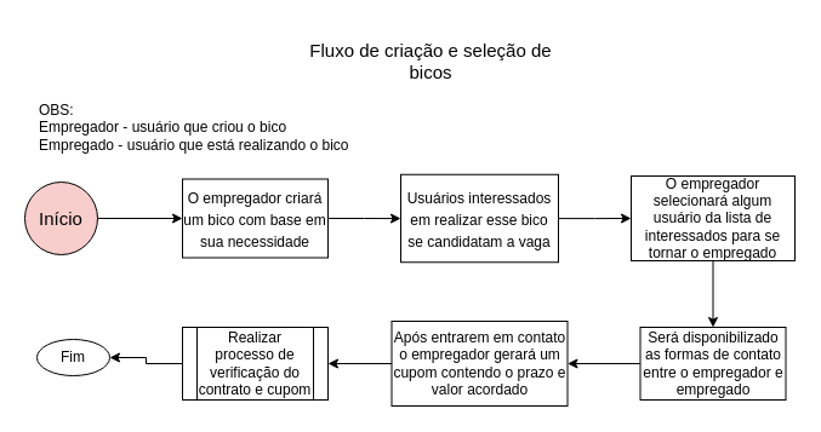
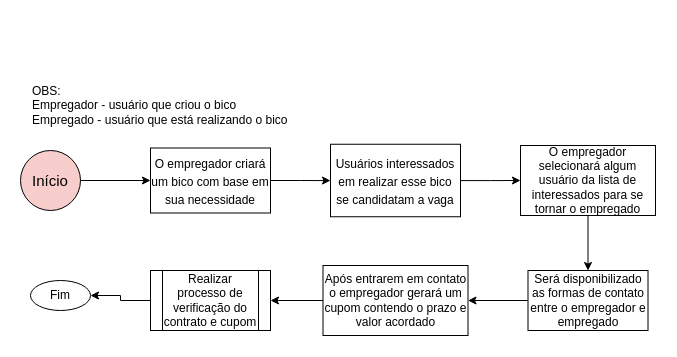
  <mxCell id="0" />
  <mxCell id="1" parent="0" />
- <mxCell id="2" value="&lt;font style=&quot;font-size: 15px&quot;&gt;Fluxo de criação e seleção de bicos&lt;/font&gt;" style="text;html=1;strokeColor=none;fillColor=none;align=center;verticalAlign=middle;whiteSpace=wrap;rounded=0;" parent="1" vertex="1"><mxGeometry x="247" y="20" width="216" height="60" as="geometry" /></mxCell>
  <mxCell id="3" value="" style="edgeStyle=orthogonalEdgeStyle;rounded=0;orthogonalLoop=1;jettySize=auto;html=1;fontSize=15;" parent="1" source="4" target="6" edge="1"><mxGeometry relative="1" as="geometry" /></mxCell>
  <mxCell id="4" value="Início" style="ellipse;whiteSpace=wrap;html=1;aspect=fixed;fontSize=15;fillColor=#f8cecc;" parent="1" vertex="1"><mxGeometry x="20" y="150" width="60" height="60" as="geometry" /></mxCell>
  <mxCell id="5" value="" style="edgeStyle=orthogonalEdgeStyle;rounded=0;orthogonalLoop=1;jettySize=auto;html=1;fontSize=12;" parent="1" source="6" target="8" edge="1"><mxGeometry relative="1" as="geometry" /></mxCell>
  <mxCell id="6" value="&lt;font style=&quot;font-size: 12px&quot;&gt;O empregador criará um bico com base em sua necessidade&lt;/font&gt;" style="rounded=0;whiteSpace=wrap;html=1;fontSize=15;" parent="1" vertex="1"><mxGeometry x="150" y="147.5" width="120" height="65" as="geometry" /></mxCell>
  <mxCell id="7" value="" style="edgeStyle=orthogonalEdgeStyle;rounded=0;orthogonalLoop=1;jettySize=auto;html=1;fontSize=12;" parent="1" source="8" target="11" edge="1"><mxGeometry relative="1" as="geometry" /></mxCell>
  <mxCell id="8" value="&lt;font style=&quot;font-size: 12px&quot;&gt;Usuários interessados em realizar esse bico se candidatam a vaga&lt;/font&gt;" style="rounded=0;whiteSpace=wrap;html=1;fontSize=15;" parent="1" vertex="1"><mxGeometry x="330" y="143.75" width="130" height="72.5" as="geometry" /></mxCell>
  <mxCell id="9" value="OBS:&lt;br&gt;Empregador - usuário que criou o bico&lt;br&gt;Empregado - usuário que está realizando o bico" style="text;html=1;strokeColor=none;fillColor=none;align=left;verticalAlign=middle;whiteSpace=wrap;rounded=0;fontSize=12;labelPosition=center;verticalLabelPosition=middle;" parent="1" vertex="1"><mxGeometry x="30" y="80" width="260" height="50" as="geometry" /></mxCell>
  <mxCell id="10" value="" style="edgeStyle=orthogonalEdgeStyle;rounded=0;orthogonalLoop=1;jettySize=auto;html=1;fontSize=12;" parent="1" source="11" target="13" edge="1"><mxGeometry relative="1" as="geometry" /></mxCell>
  <mxCell id="11" value="O empregador selecionará algum usuário da lista de interessados para se tornar o empregado" style="rounded=0;whiteSpace=wrap;html=1;fontSize=12;" parent="1" vertex="1"><mxGeometry x="520" y="145" width="135" height="70" as="geometry" /></mxCell>
  <mxCell id="12" value="" style="edgeStyle=orthogonalEdgeStyle;rounded=0;orthogonalLoop=1;jettySize=auto;html=1;fontSize=12;" parent="1" source="13" target="15" edge="1"><mxGeometry relative="1" as="geometry" /></mxCell>
  <mxCell id="13" value="Será disponibilizado as formas de contato entre o empregador e empregado" style="rounded=0;whiteSpace=wrap;html=1;fontSize=12;" parent="1" vertex="1"><mxGeometry x="527.5" y="270" width="120" height="60" as="geometry" /></mxCell>
  <mxCell id="14" value="" style="edgeStyle=orthogonalEdgeStyle;rounded=0;orthogonalLoop=1;jettySize=auto;html=1;fontSize=12;" parent="1" source="15" target="17" edge="1"><mxGeometry relative="1" as="geometry" /></mxCell>
  <mxCell id="15" value="Após entrarem em contato o empregador gerará um cupom contendo o prazo e valor acordado" style="rounded=0;whiteSpace=wrap;html=1;fontSize=12;" parent="1" vertex="1"><mxGeometry x="322.5" y="265" width="145" height="70" as="geometry" /></mxCell>
  <mxCell id="16" value="" style="edgeStyle=orthogonalEdgeStyle;rounded=0;orthogonalLoop=1;jettySize=auto;html=1;fontSize=12;" parent="1" source="17" target="18" edge="1"><mxGeometry relative="1" as="geometry" /></mxCell>
  <mxCell id="17" value="Realizar processo de verificação do contrato e cupom" style="shape=process;whiteSpace=wrap;html=1;backgroundOutline=1;fontSize=12;" parent="1" vertex="1"><mxGeometry x="150" y="270" width="120" height="60" as="geometry" /></mxCell>
  <mxCell id="18" value="Fim" style="ellipse;whiteSpace=wrap;html=1;fontSize=12;" parent="1" vertex="1"><mxGeometry x="30" y="280" width="60" height="30" as="geometry" /></mxCell>
